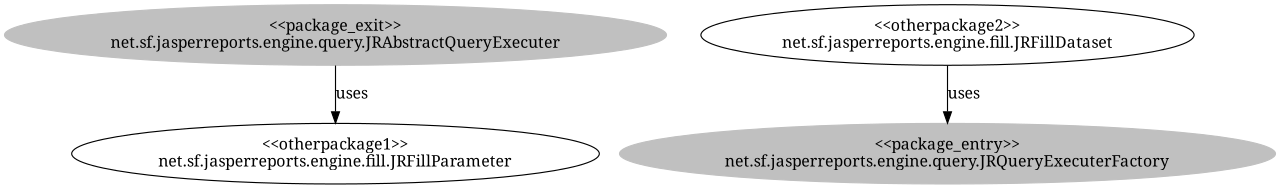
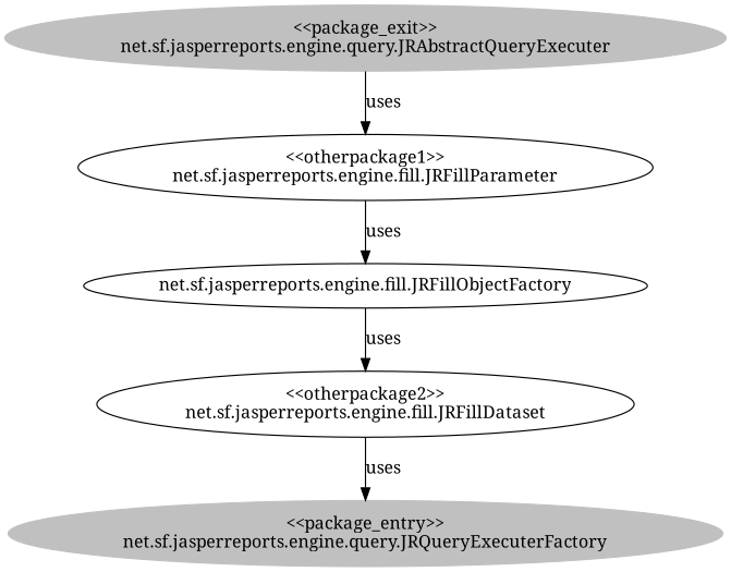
  digraph {
    fontname="Noto Serif"
    node [fontname="Noto Serif"]
    edge [fontname="Noto Serif"]
    n1 [color=grey label="<<package_exit>>\nnet.sf.jasperreports.engine.query.JRAbstractQueryExecuter" style=filled]
    n2 [label="<<otherpackage1>>\nnet.sf.jasperreports.engine.fill.JRFillParameter"]
    n3 [color=grey label="<<package_entry>>\nnet.sf.jasperreports.engine.query.JRQueryExecuterFactory" style=filled]
+   n4 [label="net.sf.jasperreports.engine.fill.JRFillObjectFactory"]
    n5 [label="<<otherpackage2>>\nnet.sf.jasperreports.engine.fill.JRFillDataset"]
    n1 -> n2 [label=uses]
+   n2 -> n4 [label=uses]
+   n4 -> n5 [label=uses]
    n5 -> n3 [label=uses]
  }
